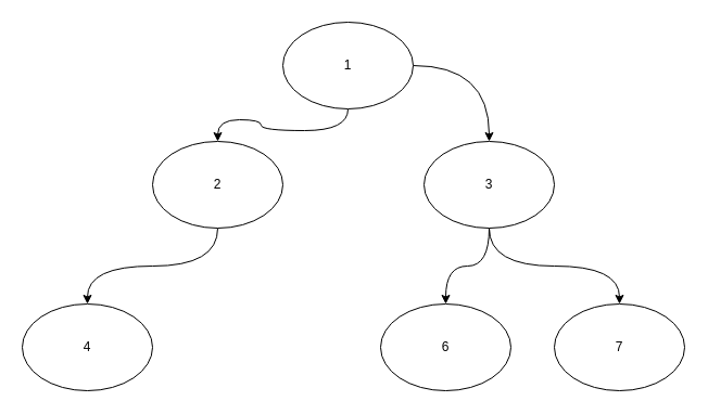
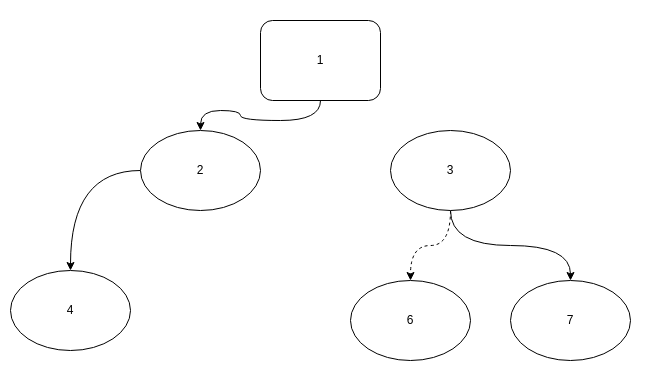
  <mxCell id="0" />
  <mxCell id="1" parent="0" />
  <mxCell id="2" style="edgeStyle=orthogonalEdgeStyle;rounded=0;orthogonalLoop=1;jettySize=auto;html=1;curved=1;" edge="1" parent="1" source="4" target="9"><mxGeometry relative="1" as="geometry" /></mxCell>
- <mxCell id="3" style="edgeStyle=orthogonalEdgeStyle;rounded=0;orthogonalLoop=1;jettySize=auto;html=1;curved=1;" edge="1" parent="1" source="4" target="7"><mxGeometry relative="1" as="geometry" /></mxCell>
- <mxCell id="4" value="1" style="ellipse;whiteSpace=wrap;html=1;" vertex="1" parent="1"><mxGeometry x="260" y="20" width="120" height="80" as="geometry" /></mxCell>
+ <mxCell id="4" value="1" style="whiteSpace=wrap;html=1;rounded=1;" vertex="1" parent="1"><mxGeometry x="260" y="20" width="120" height="80" as="geometry" /></mxCell>
  <mxCell id="5" style="edgeStyle=orthogonalEdgeStyle;rounded=0;orthogonalLoop=1;jettySize=auto;html=1;curved=1;" edge="1" parent="1" source="7" target="12"><mxGeometry relative="1" as="geometry" /></mxCell>
- <mxCell id="6" style="edgeStyle=orthogonalEdgeStyle;rounded=0;orthogonalLoop=1;jettySize=auto;html=1;curved=1;" edge="1" parent="1" source="7" target="11"><mxGeometry relative="1" as="geometry" /></mxCell>
+ <mxCell id="6" style="edgeStyle=orthogonalEdgeStyle;rounded=0;orthogonalLoop=1;jettySize=auto;html=1;curved=1;dashed=1;" edge="1" parent="1" source="7" target="11"><mxGeometry relative="1" as="geometry" /></mxCell>
  <mxCell id="7" value="3" style="ellipse;whiteSpace=wrap;html=1;" vertex="1" parent="1"><mxGeometry x="390" y="130" width="120" height="80" as="geometry" /></mxCell>
  <mxCell id="8" style="edgeStyle=orthogonalEdgeStyle;rounded=0;orthogonalLoop=1;jettySize=auto;html=1;curved=1;" edge="1" parent="1" source="9" target="10"><mxGeometry relative="1" as="geometry"><mxPoint x="70" y="250" as="targetPoint" /></mxGeometry></mxCell>
  <mxCell id="9" value="2" style="ellipse;whiteSpace=wrap;html=1;" vertex="1" parent="1"><mxGeometry x="140" y="130" width="120" height="80" as="geometry" /></mxCell>
- <mxCell id="10" value="4" style="ellipse;whiteSpace=wrap;html=1;" vertex="1" parent="1"><mxGeometry x="20" y="280" width="120" height="80" as="geometry" /></mxCell>
+ <mxCell id="10" value="4" style="ellipse;whiteSpace=wrap;html=1;" vertex="1" parent="1"><mxGeometry x="10" y="270" width="120" height="80" as="geometry" /></mxCell>
  <mxCell id="11" value="6" style="ellipse;whiteSpace=wrap;html=1;" vertex="1" parent="1"><mxGeometry x="350" y="280" width="120" height="80" as="geometry" /></mxCell>
  <mxCell id="12" value="7" style="ellipse;whiteSpace=wrap;html=1;" vertex="1" parent="1"><mxGeometry x="510" y="280" width="120" height="80" as="geometry" /></mxCell>
